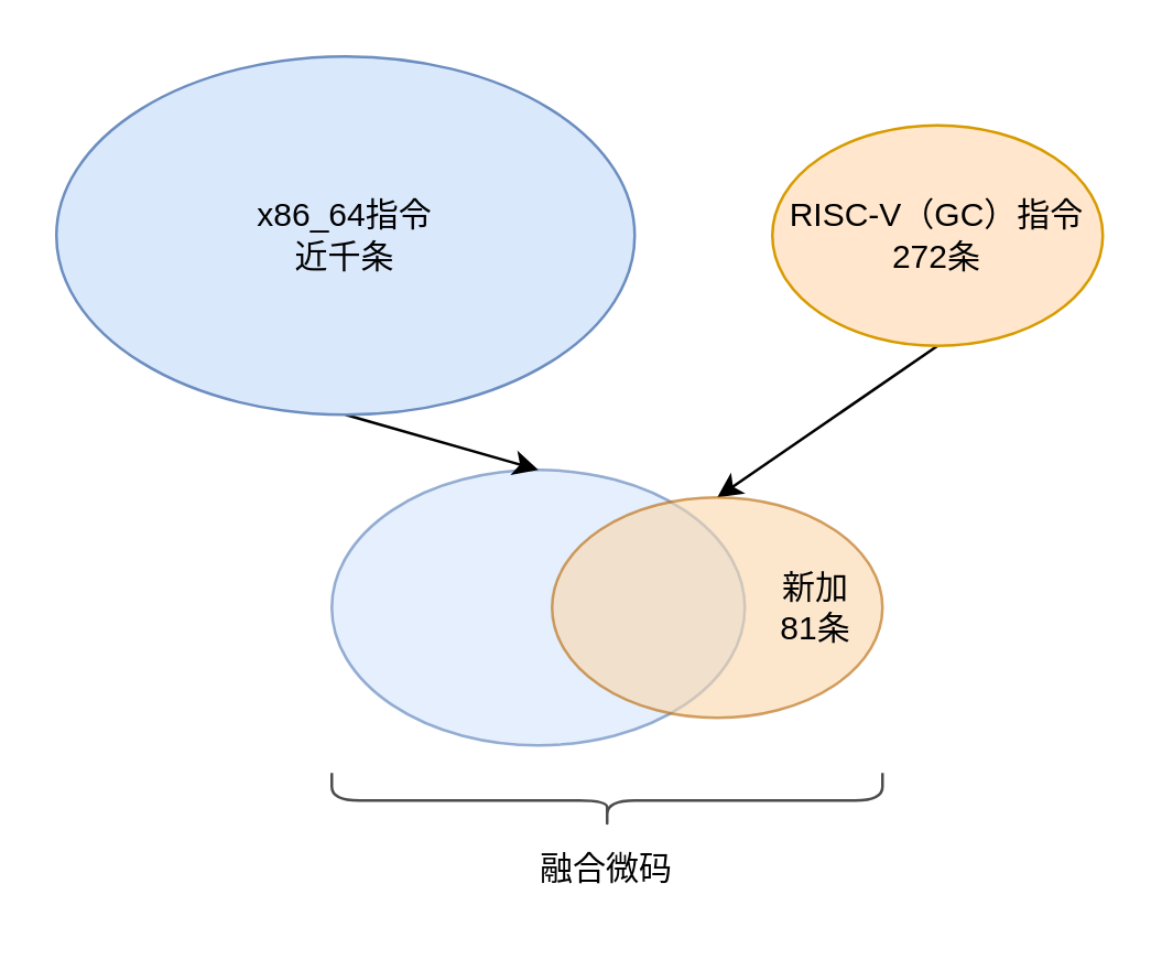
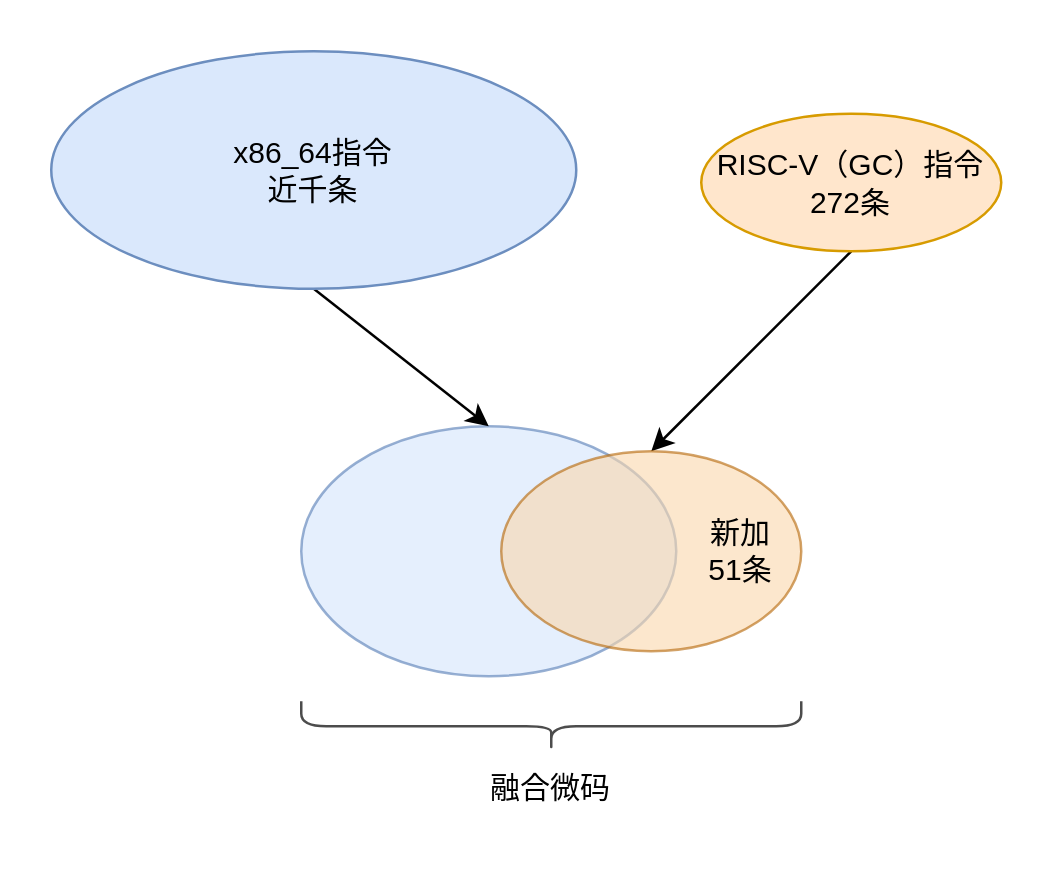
  <mxCell id="0" />
  <mxCell id="1" parent="0" />
  <mxCell id="2" value="" style="ellipse;whiteSpace=wrap;html=1;fillColor=#dae8fc;strokeColor=#6c8ebf;opacity=70;" parent="1" vertex="1"><mxGeometry x="120" y="170" width="150" height="100" as="geometry" /></mxCell>
  <mxCell id="3" style="edgeStyle=none;html=1;exitX=0.5;exitY=1;exitDx=0;exitDy=0;entryX=0.5;entryY=0;entryDx=0;entryDy=0;" parent="1" source="4" target="2" edge="1"><mxGeometry relative="1" as="geometry" /></mxCell>
- <mxCell id="4" value="x86_64指令&lt;br&gt;近千条" style="ellipse;whiteSpace=wrap;html=1;fillColor=#dae8fc;strokeColor=#6c8ebf;" parent="1" vertex="1"><mxGeometry x="20" y="20" width="210" height="130" as="geometry" /></mxCell>
+ <mxCell id="4" value="x86_64指令&lt;br&gt;近千条" style="ellipse;whiteSpace=wrap;html=1;fillColor=#dae8fc;strokeColor=#6c8ebf;" parent="1" vertex="1"><mxGeometry x="20" y="20" width="210" height="95" as="geometry" /></mxCell>
  <mxCell id="5" style="edgeStyle=none;html=1;exitX=0.5;exitY=1;exitDx=0;exitDy=0;entryX=0.5;entryY=0;entryDx=0;entryDy=0;" parent="1" source="6" target="7" edge="1"><mxGeometry relative="1" as="geometry" /></mxCell>
- <mxCell id="6" value="RISC-V（GC）指令&lt;br&gt;272条" style="ellipse;whiteSpace=wrap;html=1;fillColor=#ffe6cc;strokeColor=#d79b00;" parent="1" vertex="1"><mxGeometry x="280" y="45" width="120" height="80" as="geometry" /></mxCell>
+ <mxCell id="6" value="RISC-V（GC）指令&lt;br&gt;272条" style="ellipse;whiteSpace=wrap;html=1;fillColor=#ffe6cc;strokeColor=#d79b00;" parent="1" vertex="1"><mxGeometry x="280" y="45" width="120" height="55" as="geometry" /></mxCell>
  <mxCell id="7" value="" style="ellipse;whiteSpace=wrap;html=1;opacity=60;fillColor=#fad7ac;strokeColor=#b46504;" parent="1" vertex="1"><mxGeometry x="200" y="180" width="120" height="80" as="geometry" /></mxCell>
- <mxCell id="8" value="新加&lt;br&gt;81条" style="text;html=1;strokeColor=none;fillColor=none;align=center;verticalAlign=middle;whiteSpace=wrap;rounded=0;opacity=2;" parent="1" vertex="1"><mxGeometry x="266" y="205" width="60" height="30" as="geometry" /></mxCell>
+ <mxCell id="8" value="新加&lt;br&gt;51条" style="text;html=1;strokeColor=none;fillColor=none;align=center;verticalAlign=middle;whiteSpace=wrap;rounded=0;opacity=2;" parent="1" vertex="1"><mxGeometry x="266" y="205" width="60" height="30" as="geometry" /></mxCell>
  <mxCell id="9" value="" style="shape=curlyBracket;whiteSpace=wrap;html=1;rounded=1;flipH=1;labelPosition=right;verticalLabelPosition=middle;align=left;verticalAlign=middle;opacity=70;direction=north;" parent="1" vertex="1"><mxGeometry x="120" y="280" width="200" height="20" as="geometry" /></mxCell>
  <mxCell id="10" value="融合微码" style="text;html=1;strokeColor=none;fillColor=none;align=center;verticalAlign=middle;whiteSpace=wrap;rounded=0;opacity=70;" parent="1" vertex="1"><mxGeometry x="190" y="300" width="60" height="30" as="geometry" /></mxCell>
